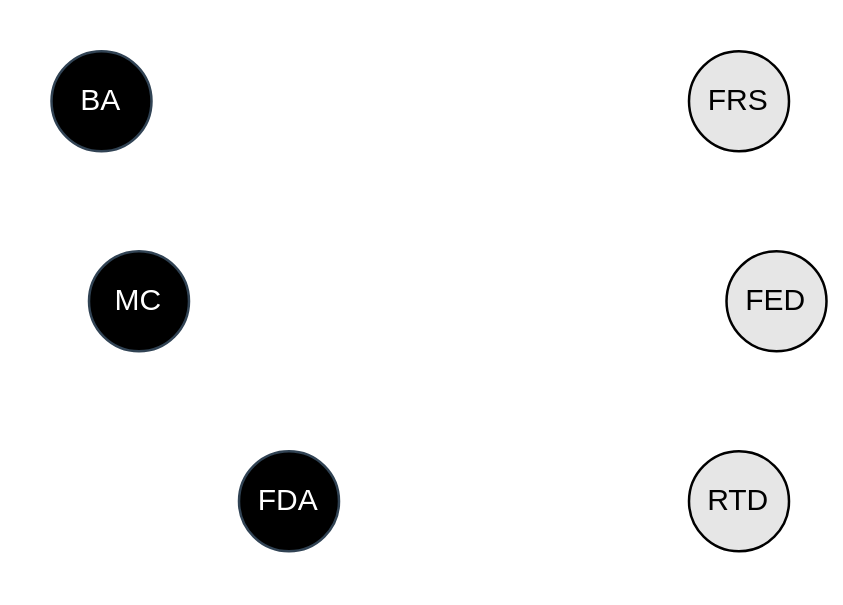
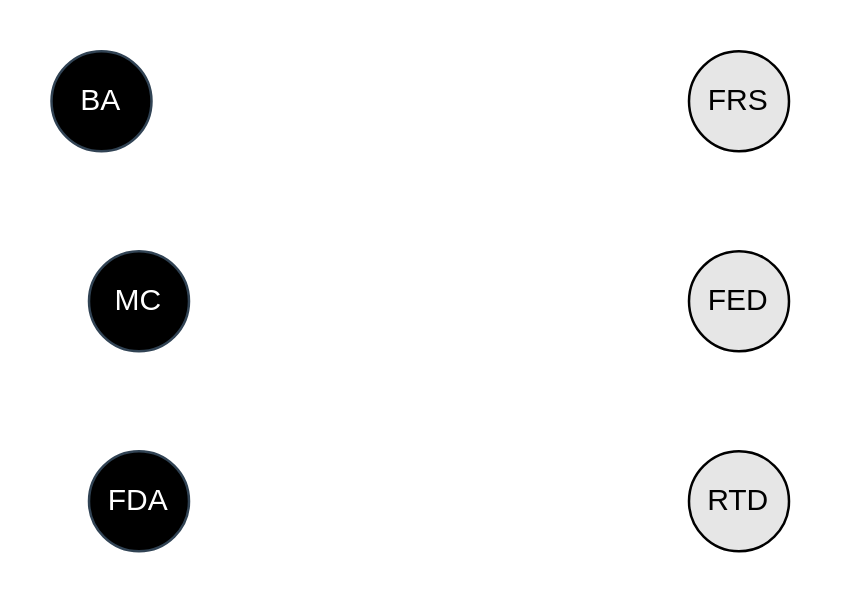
  <mxCell id="0" />
  <mxCell id="1" parent="0" />
  <mxCell id="2" value="BA" style="ellipse;whiteSpace=wrap;html=1;aspect=fixed;fillColor=#000000;strokeColor=#314354;fontColor=#ffffff;" vertex="1" parent="1"><mxGeometry x="20" y="20" width="40" height="40" as="geometry" /></mxCell>
  <mxCell id="3" value="MC" style="ellipse;whiteSpace=wrap;html=1;aspect=fixed;fillColor=#000000;strokeColor=#314354;fontColor=#ffffff;" vertex="1" parent="1"><mxGeometry x="35" y="100" width="40" height="40" as="geometry" /></mxCell>
- <mxCell id="4" value="FDA" style="ellipse;whiteSpace=wrap;html=1;aspect=fixed;fillColor=#000000;strokeColor=#314354;fontColor=#ffffff;" vertex="1" parent="1"><mxGeometry x="95" y="180" width="40" height="40" as="geometry" /></mxCell>
+ <mxCell id="4" value="FDA" style="ellipse;whiteSpace=wrap;html=1;aspect=fixed;fillColor=#000000;strokeColor=#314354;fontColor=#ffffff;" vertex="1" parent="1"><mxGeometry x="35" y="180" width="40" height="40" as="geometry" /></mxCell>
  <mxCell id="5" value="FRS" style="ellipse;whiteSpace=wrap;html=1;aspect=fixed;fillColor=#E6E6E6;" vertex="1" parent="1"><mxGeometry x="275" y="20" width="40" height="40" as="geometry" /></mxCell>
- <mxCell id="6" value="FED" style="ellipse;whiteSpace=wrap;html=1;aspect=fixed;fillColor=#E6E6E6;" vertex="1" parent="1"><mxGeometry x="290" y="100" width="40" height="40" as="geometry" /></mxCell>
+ <mxCell id="6" value="FED" style="ellipse;whiteSpace=wrap;html=1;aspect=fixed;fillColor=#E6E6E6;" vertex="1" parent="1"><mxGeometry x="275" y="100" width="40" height="40" as="geometry" /></mxCell>
  <mxCell id="7" value="RTD" style="ellipse;whiteSpace=wrap;html=1;aspect=fixed;fillColor=#E6E6E6;" vertex="1" parent="1"><mxGeometry x="275" y="180" width="40" height="40" as="geometry" /></mxCell>
